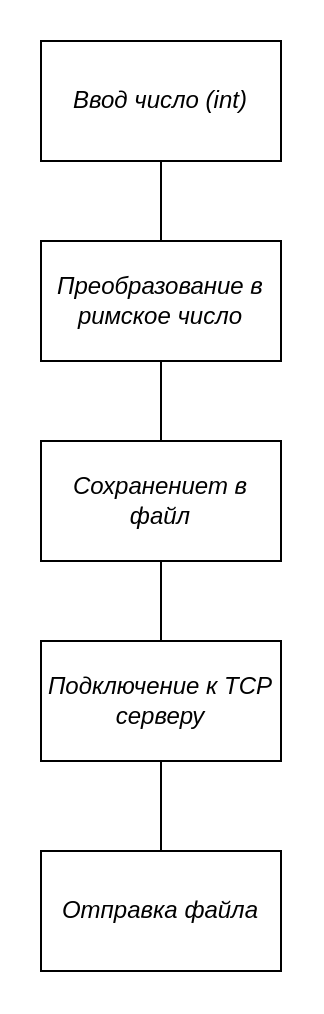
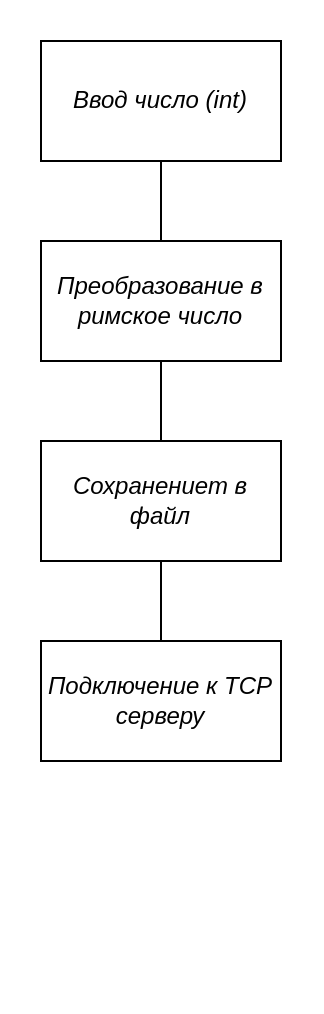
  <mxCell id="0" />
  <mxCell id="1" parent="0" />
  <mxCell id="2" value="Ввод число (int)" style="rounded=0;whiteSpace=wrap;html=1;fontStyle=2" vertex="1" parent="1"><mxGeometry x="20" y="20" width="120" height="60" as="geometry" /></mxCell>
  <mxCell id="3" value="Преобразование в римское число" style="rounded=0;whiteSpace=wrap;html=1;fontStyle=2" vertex="1" parent="1"><mxGeometry x="20" y="120" width="120" height="60" as="geometry" /></mxCell>
  <mxCell id="4" value="Сохранениет в файл" style="rounded=0;whiteSpace=wrap;html=1;fontStyle=2" vertex="1" parent="1"><mxGeometry x="20" y="220" width="120" height="60" as="geometry" /></mxCell>
  <mxCell id="5" value="Подключение к TCP серверу" style="rounded=0;whiteSpace=wrap;html=1;fontStyle=2" vertex="1" parent="1"><mxGeometry x="20" y="320" width="120" height="60" as="geometry" /></mxCell>
- <mxCell id="6" value="Отправка файла" style="rounded=0;whiteSpace=wrap;html=1;fontStyle=2" vertex="1" parent="1"><mxGeometry x="20" y="425" width="120" height="60" as="geometry" /></mxCell>
  <mxCell id="7" value="" style="endArrow=none;html=1;rounded=0;entryX=0.5;entryY=1;entryDx=0;entryDy=0;exitX=0.5;exitY=0;exitDx=0;exitDy=0;" edge="1" parent="1" source="3" target="2"><mxGeometry width="50" height="50" relative="1" as="geometry"><mxPoint x="-150" y="100" as="sourcePoint" /><mxPoint x="-100" y="50" as="targetPoint" /></mxGeometry></mxCell>
  <mxCell id="8" value="" style="endArrow=none;html=1;rounded=0;entryX=0.5;entryY=1;entryDx=0;entryDy=0;exitX=0.5;exitY=0;exitDx=0;exitDy=0;" edge="1" parent="1" source="4" target="3"><mxGeometry width="50" height="50" relative="1" as="geometry"><mxPoint x="-180" y="200" as="sourcePoint" /><mxPoint x="-130" y="150" as="targetPoint" /></mxGeometry></mxCell>
- <mxCell id="9" value="" style="endArrow=none;html=1;rounded=0;entryX=0.5;entryY=1;entryDx=0;entryDy=0;exitX=0.5;exitY=0;exitDx=0;exitDy=0;" edge="1" parent="1" source="6" target="5"><mxGeometry width="50" height="50" relative="1" as="geometry"><mxPoint x="-100" y="400" as="sourcePoint" /><mxPoint x="-50" y="350" as="targetPoint" /></mxGeometry></mxCell>
  <mxCell id="10" value="" style="endArrow=none;html=1;rounded=0;entryX=0.5;entryY=1;entryDx=0;entryDy=0;exitX=0.5;exitY=0;exitDx=0;exitDy=0;" edge="1" parent="1" source="5" target="4"><mxGeometry width="50" height="50" relative="1" as="geometry"><mxPoint x="-150" y="290" as="sourcePoint" /><mxPoint x="-100" y="240" as="targetPoint" /></mxGeometry></mxCell>
